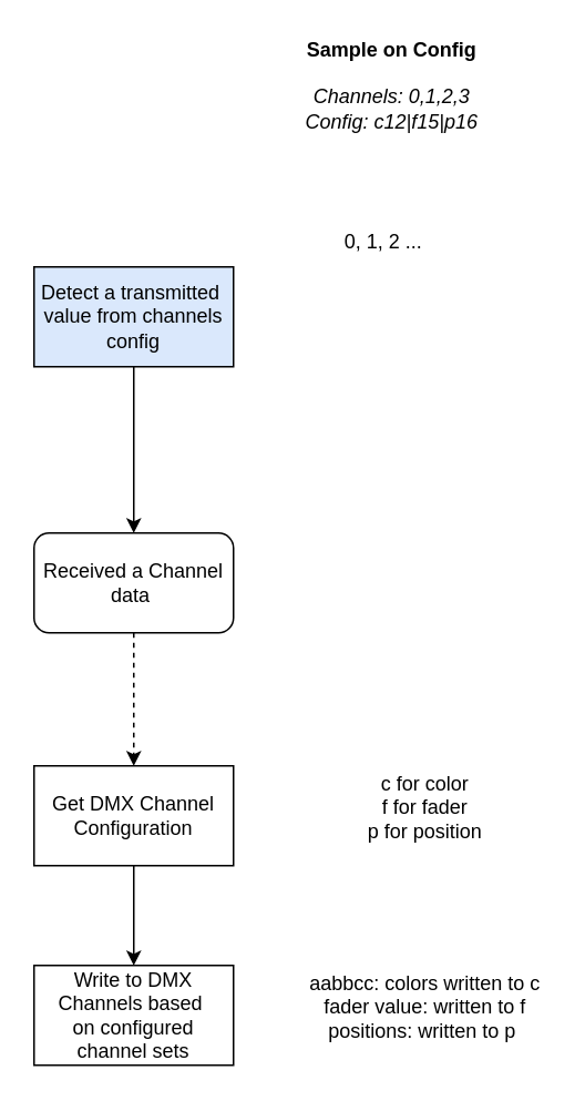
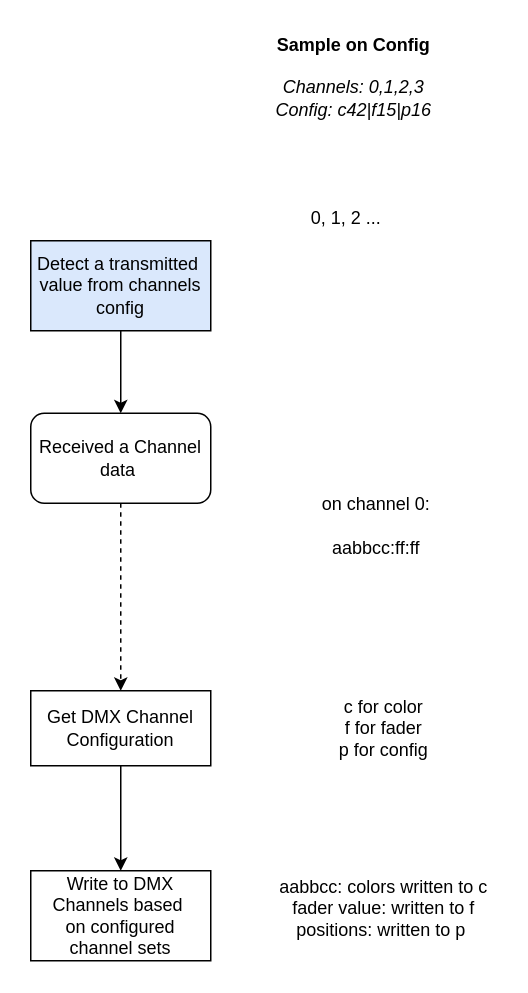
  <mxCell id="0" />
  <mxCell id="1" parent="0" />
  <mxCell id="2" style="edgeStyle=orthogonalEdgeStyle;rounded=0;orthogonalLoop=1;jettySize=auto;html=1;exitX=0.5;exitY=1;exitDx=0;exitDy=0;dashed=1;" edge="1" parent="1" source="3" target="5"><mxGeometry relative="1" as="geometry"><mxPoint x="80" y="460" as="targetPoint" /></mxGeometry></mxCell>
- <mxCell id="3" value="Received a Channel data&amp;nbsp;" style="rounded=1;whiteSpace=wrap;html=1;" vertex="1" parent="1"><mxGeometry x="20" y="320" width="120" height="60" as="geometry" /></mxCell>
+ <mxCell id="3" value="Received a Channel data&amp;nbsp;" style="rounded=1;whiteSpace=wrap;html=1;" vertex="1" parent="1"><mxGeometry x="20" y="275" width="120" height="60" as="geometry" /></mxCell>
  <mxCell id="4" style="edgeStyle=orthogonalEdgeStyle;rounded=0;orthogonalLoop=1;jettySize=auto;html=1;exitX=0.5;exitY=1;exitDx=0;exitDy=0;" edge="1" parent="1" source="5" target="6"><mxGeometry relative="1" as="geometry"><mxPoint x="80" y="720" as="targetPoint" /></mxGeometry></mxCell>
- <mxCell id="5" value="Get DMX Channel Configuration" style="rounded=0;whiteSpace=wrap;html=1;" vertex="1" parent="1"><mxGeometry x="20" y="460" width="120" height="60" as="geometry" /></mxCell>
+ <mxCell id="5" value="Get DMX Channel Configuration" style="rounded=0;whiteSpace=wrap;html=1;" vertex="1" parent="1"><mxGeometry x="20" y="460" width="120" height="50" as="geometry" /></mxCell>
  <mxCell id="6" value="Write to DMX Channels based&amp;nbsp;&lt;br&gt;on configured channel sets" style="rounded=0;whiteSpace=wrap;html=1;" vertex="1" parent="1"><mxGeometry x="20" y="580" width="120" height="60" as="geometry" /></mxCell>
- <mxCell id="8" value="c for color&lt;br&gt;f for fader&lt;br&gt;p for position" style="text;html=1;align=center;verticalAlign=middle;resizable=0;points=[];autosize=1;" vertex="1" parent="1"><mxGeometry x="215" y="460" width="80" height="50" as="geometry" /></mxCell>
+ <mxCell id="7" value="on channel 0:&lt;br&gt;&lt;br&gt;aabbcc:ff:ff" style="text;html=1;align=center;verticalAlign=middle;resizable=0;points=[];autosize=1;" vertex="1" parent="1"><mxGeometry x="205" y="325" width="90" height="50" as="geometry" /></mxCell>
+ <mxCell id="8" value="c for color&lt;br&gt;f for fader&lt;br&gt;p for config" style="text;html=1;align=center;verticalAlign=middle;resizable=0;points=[];autosize=1;" vertex="1" parent="1"><mxGeometry x="215" y="460" width="80" height="50" as="geometry" /></mxCell>
  <mxCell id="9" value="aabbcc: colors written to c&lt;br&gt;fader value: written to f&lt;br&gt;positions: written to p&amp;nbsp;" style="text;html=1;align=center;verticalAlign=middle;resizable=0;points=[];autosize=1;" vertex="1" parent="1"><mxGeometry x="180" y="580" width="150" height="50" as="geometry" /></mxCell>
  <mxCell id="10" style="edgeStyle=orthogonalEdgeStyle;rounded=0;orthogonalLoop=1;jettySize=auto;html=1;exitX=0.5;exitY=1;exitDx=0;exitDy=0;entryX=0.5;entryY=0;entryDx=0;entryDy=0;" edge="1" parent="1" source="11" target="3"><mxGeometry relative="1" as="geometry" /></mxCell>
  <mxCell id="11" value="Detect a transmitted&amp;nbsp;&lt;br&gt;value from channels config" style="rounded=0;whiteSpace=wrap;html=1;fillColor=#dae8fc;" vertex="1" parent="1"><mxGeometry x="20" y="160" width="120" height="60" as="geometry" /></mxCell>
  <mxCell id="12" value="0, 1, 2 ..." style="text;html=1;align=center;verticalAlign=middle;resizable=0;points=[];autosize=1;" vertex="1" parent="1"><mxGeometry x="200" y="135" width="60" height="20" as="geometry" /></mxCell>
  <mxCell id="13" value="&lt;b&gt;Sample on Config&lt;/b&gt;" style="text;html=1;align=center;verticalAlign=middle;resizable=0;points=[];autosize=1;" vertex="1" parent="1"><mxGeometry x="175" y="20" width="120" height="20" as="geometry" /></mxCell>
- <mxCell id="14" value="&lt;div&gt;&lt;i&gt;Channels: 0,1,2,3&lt;/i&gt;&lt;/div&gt;&lt;div&gt;&lt;i&gt;Config: c12|f15|p16&lt;/i&gt;&lt;/div&gt;" style="text;html=1;align=center;verticalAlign=middle;resizable=0;points=[];autosize=1;" vertex="1" parent="1"><mxGeometry x="175" y="50" width="120" height="30" as="geometry" /></mxCell>
+ <mxCell id="14" value="&lt;div&gt;&lt;i&gt;Channels: 0,1,2,3&lt;/i&gt;&lt;/div&gt;&lt;div&gt;&lt;i&gt;Config: c42|f15|p16&lt;/i&gt;&lt;/div&gt;" style="text;html=1;align=center;verticalAlign=middle;resizable=0;points=[];autosize=1;" vertex="1" parent="1"><mxGeometry x="175" y="50" width="120" height="30" as="geometry" /></mxCell>
